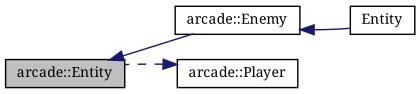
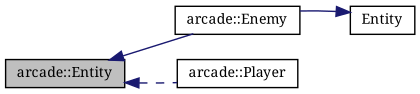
  digraph {
    fontname="Noto Serif"
    rankdir=LR
    node [color=black fillcolor=white fontname="Noto Serif" fontsize=10 shape=record style=filled]
    edge [color=midnightblue dir=back fontname="Noto Serif" fontsize=10 labelfontname=Helvetica labelfontsize=10 style=solid]
    n1 [fillcolor=grey75 fontcolor=black height=0.2 label="arcade::Entity" width=0.4]
    n2 [height=0.2 label="arcade::Enemy" width=0.4]
    n3 [height=0.2 label="arcade::Player" width=0.4]
    n4 [height=0.2 label=Entity width=0.4]
    n1 -> n2
-   n3 -> n1 [style=dashed]
-   n2 -> n4
+   n1 -> n3 [style=dashed]
+   n4 -> n2
  }
